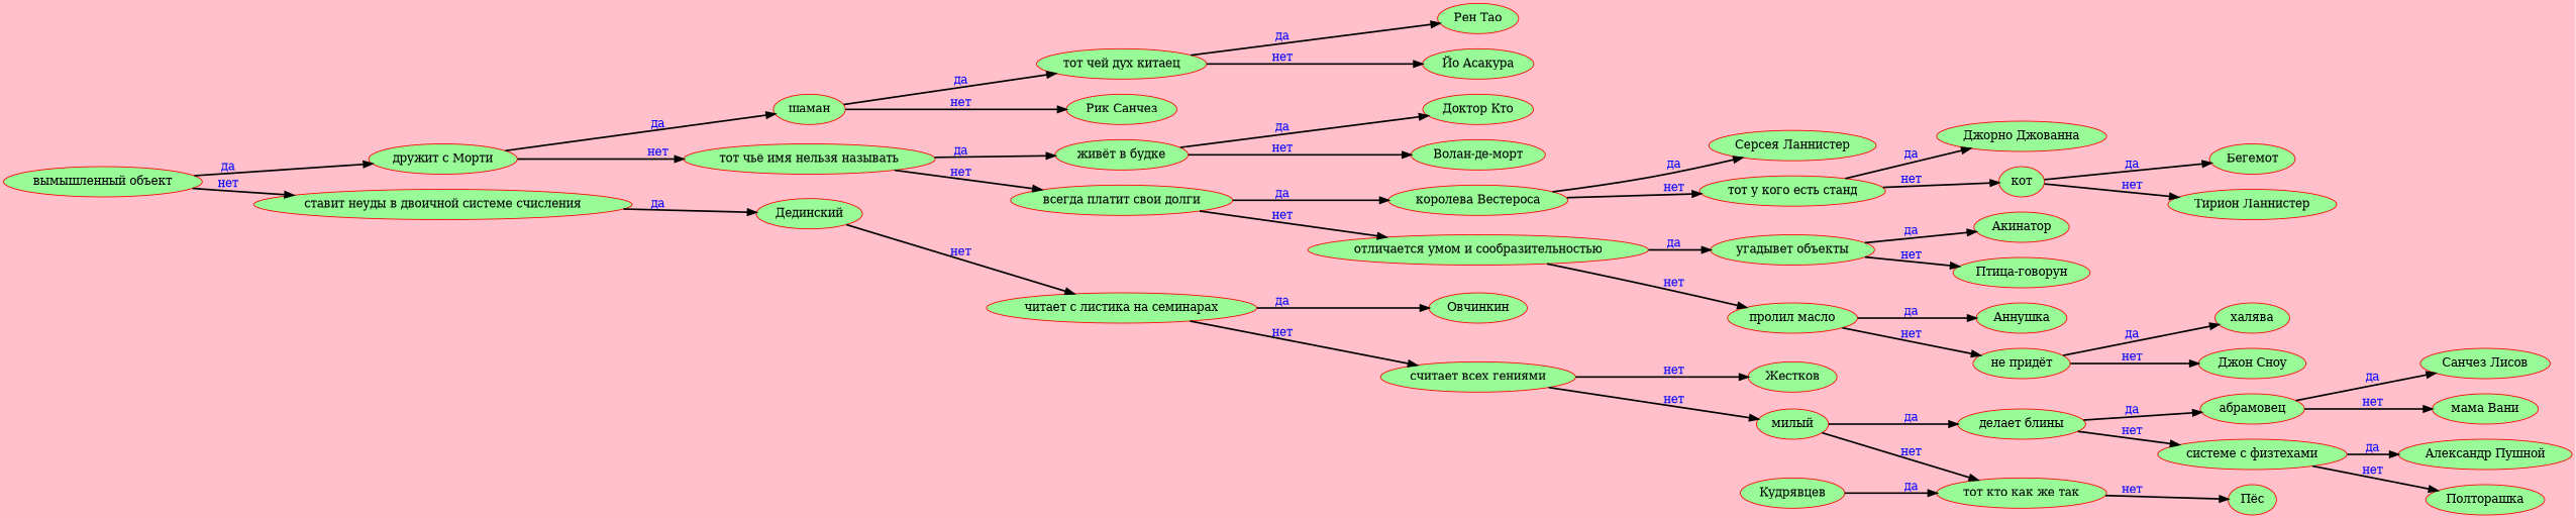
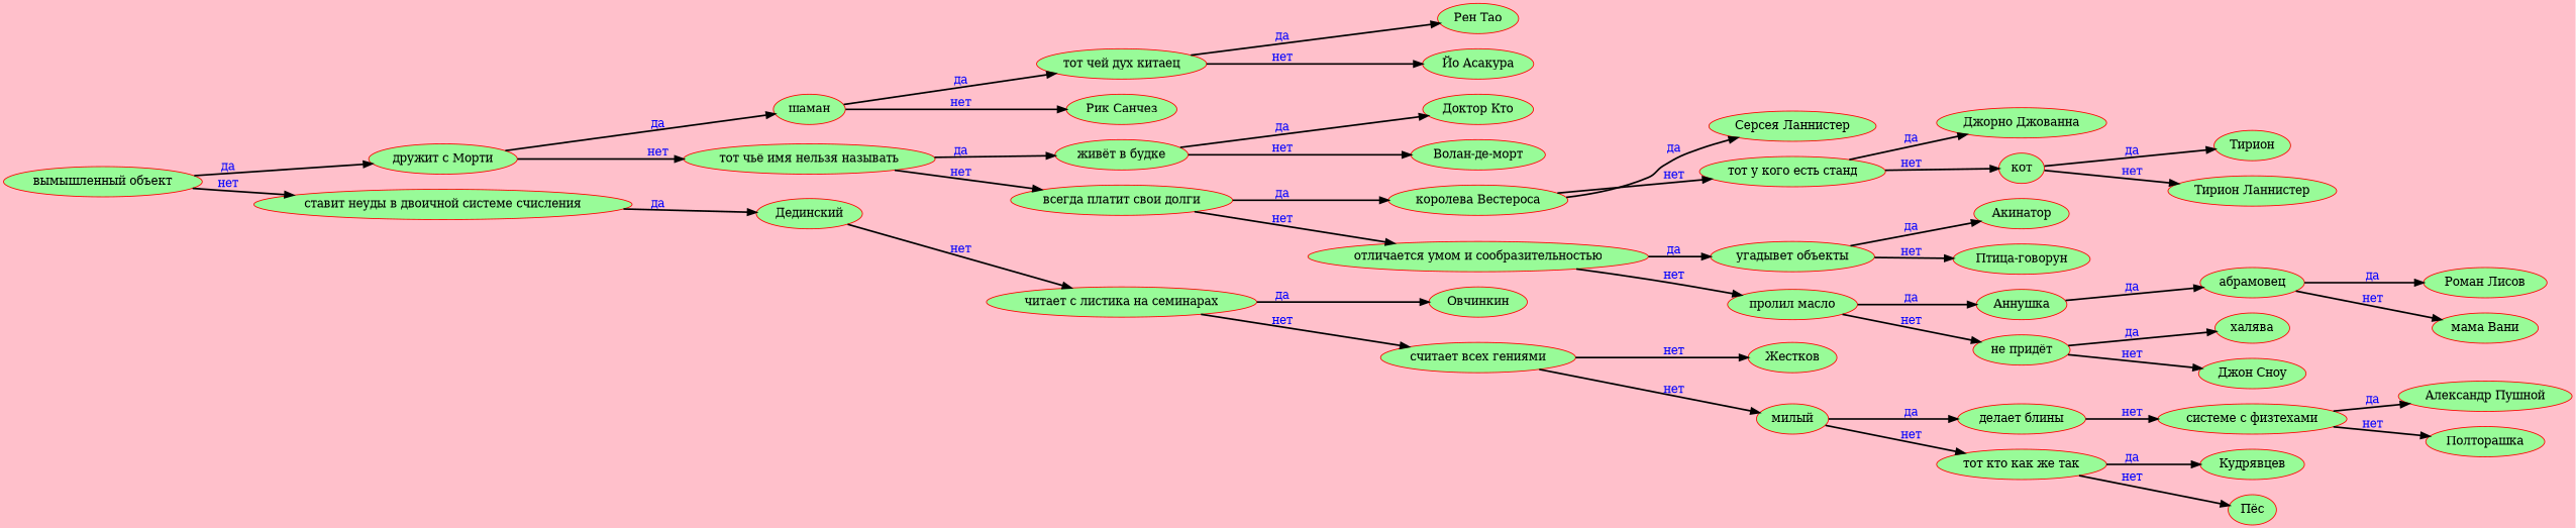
  digraph {
    bgcolor=pink
    rankdir=LR
    node [color=red fillcolor=palegreen fontsize=14 shape=ellipse style=filled]
    edge [color=black fontcolor=blue fontsize=14 style=bold]
    n1 [label="вымышленный объект"]
    n2 [label="дружит с Морти"]
    n3 [label="ставит неуды в двоичной системе счисления"]
    n4 [label="шаман"]
    n5 [label="тот чьё имя нельзя называть"]
    n6 [label="Дединский"]
    n7 [label="тот чей дух китаец"]
    n8 [label="Рик Санчез"]
    n9 [label="живёт в будке"]
    n10 [label="всегда платит свои долги"]
    n11 [label="Рен Тао"]
    n12 [label="Йо Асакура"]
    n13 [label="Доктор Кто"]
    n14 [label="Волан-де-морт"]
    n15 [label="королева Вестероса"]
    n16 [label="отличается умом и сообразительностью"]
    n17 [label="Серсея Ланнистер"]
    n18 [label="тот у кого есть станд"]
    n19 [label="угадывет объекты"]
    n20 [label="пролил масло"]
    n21 [label="Джорно Джованна"]
    n22 [label="кот"]
-   n23 [label="Бегемот"]
+   n23 [label="Тирион"]
    n24 [label="Тирион Ланнистер"]
    n25 [label="Акинатор"]
    n26 [label="Птица-говорун"]
    n27 [label="Аннушка"]
    n28 [label="не придёт"]
    n29 [label="халява"]
    n30 [label="Джон Сноу"]
    n31 [label="читает с листика на семинарах"]
    n32 [label="Овчинкин"]
    n33 [label="считает всех гениями"]
    n34 [label="Жестков"]
    n35 [label="милый"]
    n36 [label="делает блины"]
    n37 [label="тот кто как же так"]
    n38 [label="абрамовец"]
    n39 [label="системе с физтехами"]
    n40 [label="Кудрявцев"]
    n41 [label="Пёс"]
-   n42 [label="Санчез Лисов"]
+   n42 [label="Роман Лисов"]
    n43 [label="мама Вани"]
    n44 [label="Александр Пушной"]
    n45 [label="Полторашка"]
    n1 -> n2 [label="да"]
    n1 -> n3 [label="нет"]
    n2 -> n4 [label="да"]
    n2 -> n5 [label="нет"]
    n3 -> n6 [label="да"]
    n4 -> n7 [label="да"]
    n4 -> n8 [label="нет"]
    n5 -> n9 [label="да"]
    n5 -> n10 [label="нет"]
    n6 -> n31 [label="нет"]
    n7 -> n11 [label="да"]
    n7 -> n12 [label="нет"]
    n9 -> n13 [label="да"]
    n9 -> n14 [label="нет"]
    n10 -> n15 [label="да"]
    n10 -> n16 [label="нет"]
    n15 -> n17 [label="да"]
    n15 -> n18 [label="нет"]
    n16 -> n19 [label="да"]
    n16 -> n20 [label="нет"]
    n18 -> n21 [label="да"]
    n18 -> n22 [label="нет"]
    n19 -> n25 [label="да"]
    n19 -> n26 [label="нет"]
    n20 -> n27 [label="да"]
    n20 -> n28 [label="нет"]
    n22 -> n23 [label="да"]
    n22 -> n24 [label="нет"]
    n28 -> n29 [label="да"]
    n28 -> n30 [label="нет"]
    n31 -> n32 [label="да"]
    n31 -> n33 [label="нет"]
    n33 -> n34 [label="нет"]
    n33 -> n35 [label="нет"]
    n35 -> n36 [label="да"]
    n35 -> n37 [label="нет"]
-   n36 -> n38 [label="да"]
+   n27 -> n38 [label="да"]
    n36 -> n39 [label="нет"]
-   n40 -> n37 [label="да"]
+   n37 -> n40 [label="да"]
    n37 -> n41 [label="нет"]
    n38 -> n42 [label="да"]
    n38 -> n43 [label="нет"]
    n39 -> n44 [label="да"]
    n39 -> n45 [label="нет"]
  }
